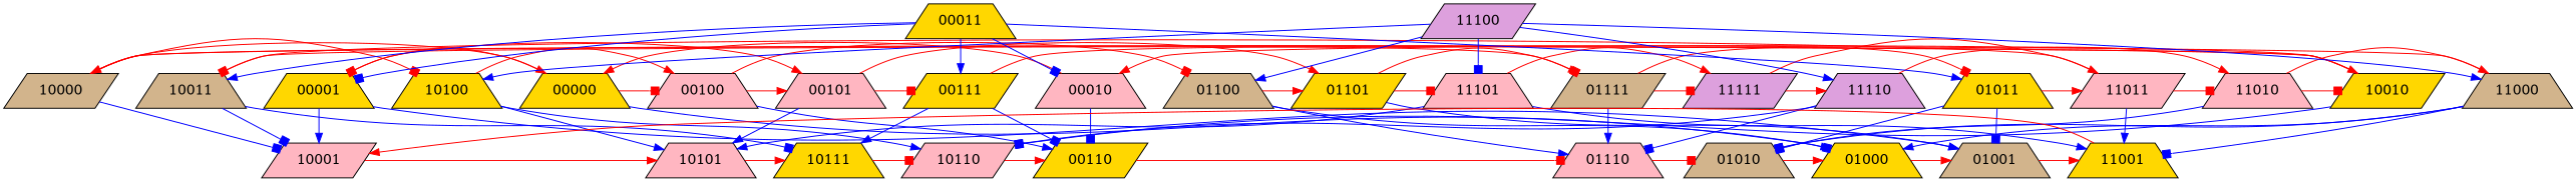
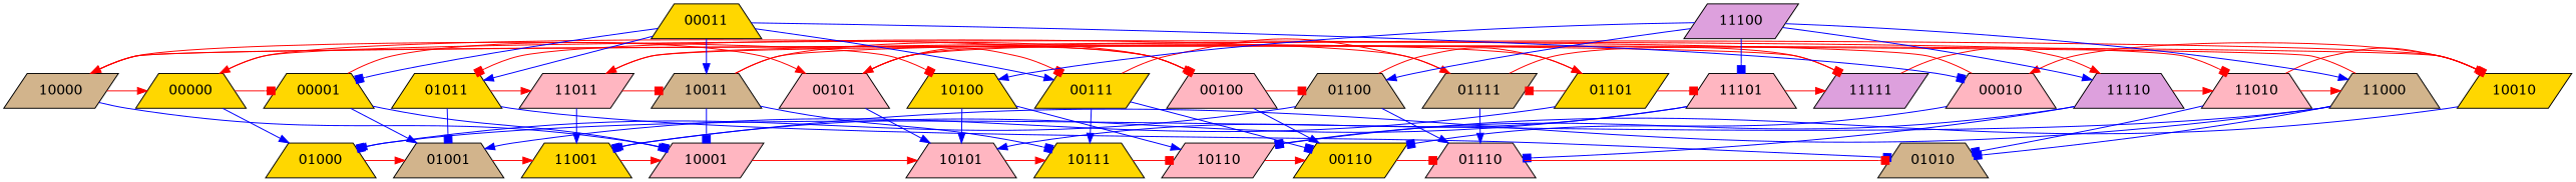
  digraph {
    node [fillcolor=gold shape=trapezium style=filled]
    edge [arrowhead=normal color=red]
    00000
    00001
    00010 [fillcolor=lightpink]
    00100 [fillcolor=lightpink]
    00101 [fillcolor=lightpink]
    00111 [shape=parallelogram]
    01011
    01100 [fillcolor=tan]
    01101 [shape=parallelogram]
    01111 [fillcolor=tan shape=parallelogram]
    10000 [fillcolor=tan shape=parallelogram]
    10010 [shape=parallelogram]
    10011 [fillcolor=tan]
    10100
    11000 [fillcolor=tan]
    11010 [fillcolor=lightpink]
    11011 [fillcolor=lightpink shape=parallelogram]
    11101 [fillcolor=lightpink]
    11110 [fillcolor=plum]
    11111 [fillcolor=plum shape=parallelogram]
    00011
    11100 [fillcolor=plum shape=parallelogram]
    00110 [shape=parallelogram]
    01000
    01001 [fillcolor=tan]
    01010 [fillcolor=tan]
    01110 [fillcolor=lightpink]
    10001 [fillcolor=lightpink shape=parallelogram]
    10101 [fillcolor=lightpink]
    10110 [fillcolor=lightpink shape=parallelogram]
    10111
    11001
    subgraph sub_1 {
      rank=same
      00000
      00001
      00010
      00100
      00101
      00111
      01011
      01100
      01101
      01111
      10000
      10010
      10011
      10100
      11000
      11010
      11011
      11101
      11110
      11111
    }
    subgraph sub_2 {
      rank=same
      00011
      11100
    }
    subgraph sub_3 {
      rank=same
      00110
      01000
      01001
      01010
      01110
      10001
      10101
      10110
      10111
      11001
    }
    00000 -> 00001 [arrowhead=box]
    00000 -> 00100 [arrowhead=box]
    00000 -> 01000 [color=blue]
    00001 -> 00101
    00001 -> 01001 [color=blue]
    00001 -> 10001 [color=blue]
    00010 -> 00000
    00010 -> 00110 [arrowhead=box color=blue]
    00100 -> 00101
    00100 -> 01100 [arrowhead=box]
    00100 -> 00110 [color=blue]
    00101 -> 00111 [arrowhead=box]
    00101 -> 01101
    00101 -> 10101 [color=blue]
    00111 -> 01111
    00111 -> 00110 [arrowhead=box color=blue]
    00111 -> 10111 [color=blue]
    01011 -> 11011
    01011 -> 01001 [arrowhead=box color=blue]
    01011 -> 01010 [arrowhead=box color=blue]
    01100 -> 01101
    01100 -> 01000 [arrowhead=box color=blue]
    01100 -> 01110 [color=blue]
    01101 -> 01111 [arrowhead=box]
    01101 -> 11101 [arrowhead=box]
    01101 -> 01001 [color=blue]
    01111 -> 01011 [arrowhead=box]
    01111 -> 11111 [arrowhead=box]
    01111 -> 01110 [color=blue]
    10000 -> 00000
    10000 -> 10100 [arrowhead=box]
    10000 -> 10001 [arrowhead=box color=blue]
    10010 -> 00010
    10010 -> 10000
    10010 -> 10110 [arrowhead=box color=blue]
    10011 -> 10010
    10011 -> 10001 [arrowhead=box color=blue]
    10011 -> 10111 [arrowhead=box color=blue]
-   10100 -> 00100
+   10011 -> 00100
    10100 -> 10101 [color=blue]
    10100 -> 10110 [color=blue]
    11000 -> 10000
    11000 -> 01000 [color=blue]
    11000 -> 01010 [arrowhead=box color=blue]
    11000 -> 11001 [arrowhead=box color=blue]
    11010 -> 10010 [arrowhead=box]
    11010 -> 11000
    11010 -> 01010 [arrowhead=box color=blue]
    11011 -> 10011 [arrowhead=box]
    11011 -> 11010 [arrowhead=box]
    11011 -> 11001 [color=blue]
    11101 -> 11111
    11101 -> 10101 [color=blue]
    11101 -> 11001 [color=blue]
    11110 -> 11010
    11110 -> 01110 [arrowhead=box color=blue]
    11110 -> 10110 [arrowhead=box color=blue]
    11111 -> 11011
    11111 -> 11110
    00011 -> 00001 [arrowhead=box color=blue]
    00011 -> 00010 [arrowhead=box color=blue]
    00011 -> 00111 [color=blue]
    00011 -> 01011 [color=blue]
    00011 -> 10011 [color=blue]
    11100 -> 01100 [color=blue]
    11100 -> 10100 [color=blue]
    11100 -> 11000 [color=blue]
    11100 -> 11101 [arrowhead=box color=blue]
    11100 -> 11110 [color=blue]
    00110 -> 01110 [arrowhead=box]
    01000 -> 01001
    01001 -> 11001
-   01010 -> 01000
    01110 -> 01010 [arrowhead=box]
    10001 -> 10101
    10101 -> 10111
    10110 -> 00110
    10111 -> 10110 [arrowhead=box]
    11001 -> 10001
  }
